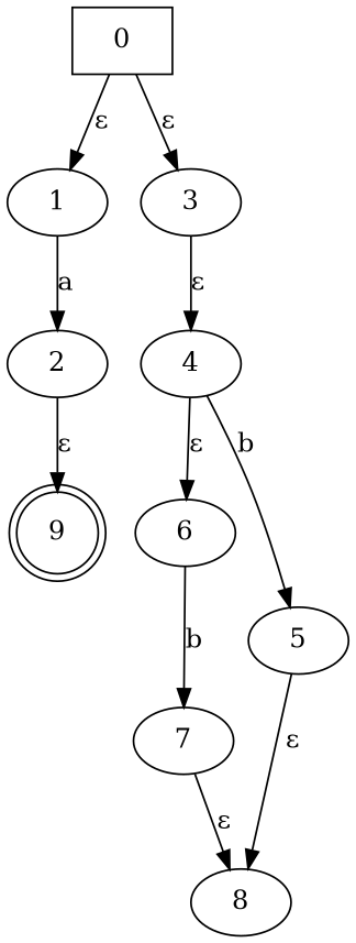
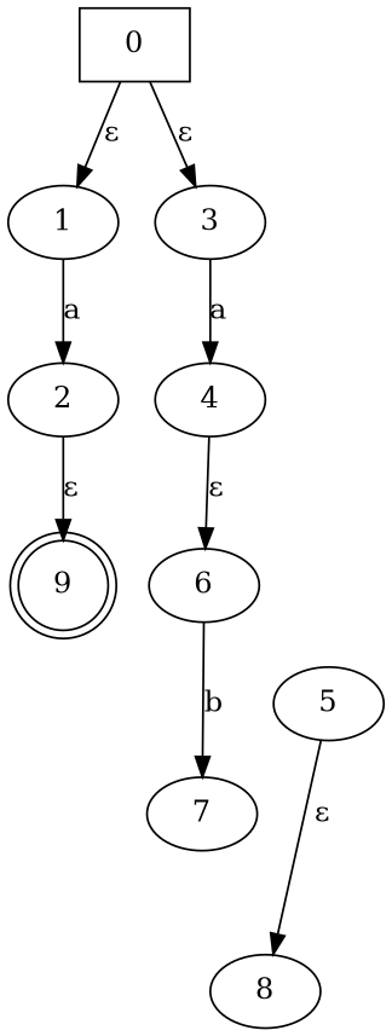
  digraph {
    0 [shape=box]
    1
    3
    2
    4
    9 [shape=doublecircle]
    6
    5
    7
    8
    0 -> 1 [label="ε"]
    0 -> 3 [label="ε"]
    1 -> 2 [label=a]
-   3 -> 4 [label="ε"]
+   3 -> 4 [label=a]
    2 -> 9 [label="ε"]
    4 -> 6 [label="ε"]
-   4 -> 5 [label=b]
    6 -> 7 [label=b]
    5 -> 8 [label="ε"]
-   7 -> 8 [label="ε"]
  }
